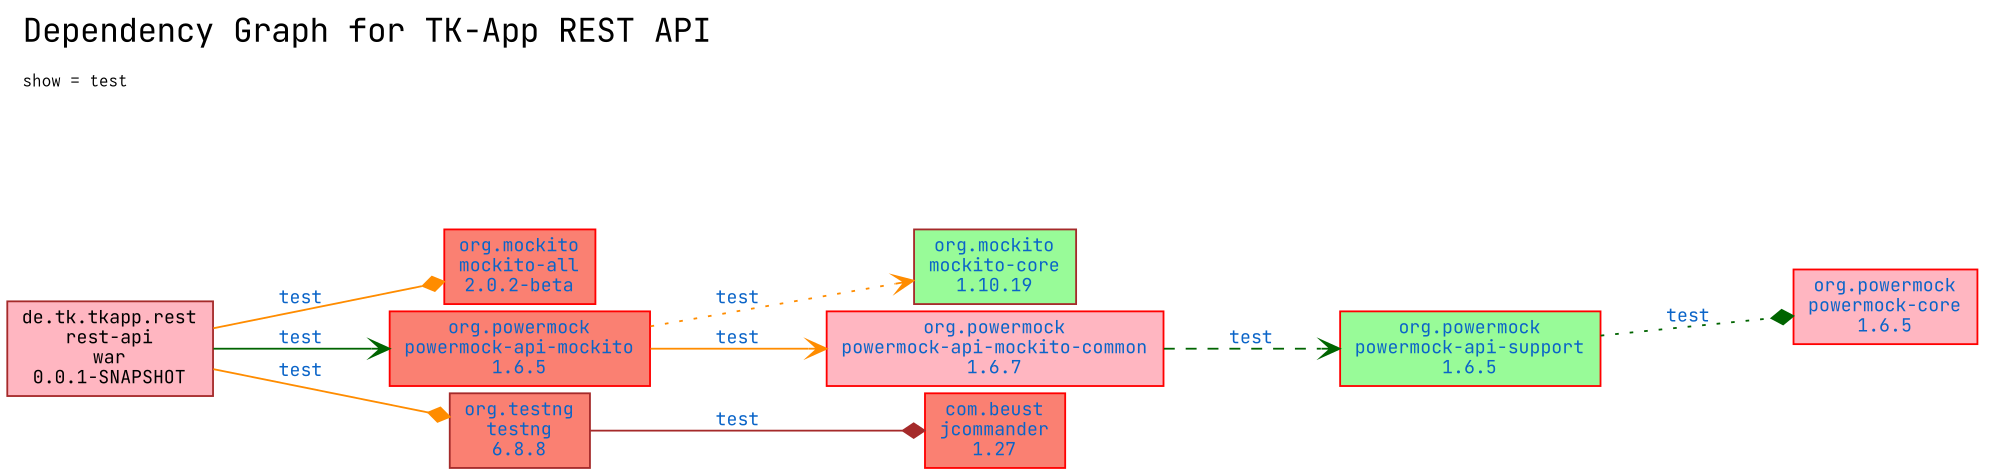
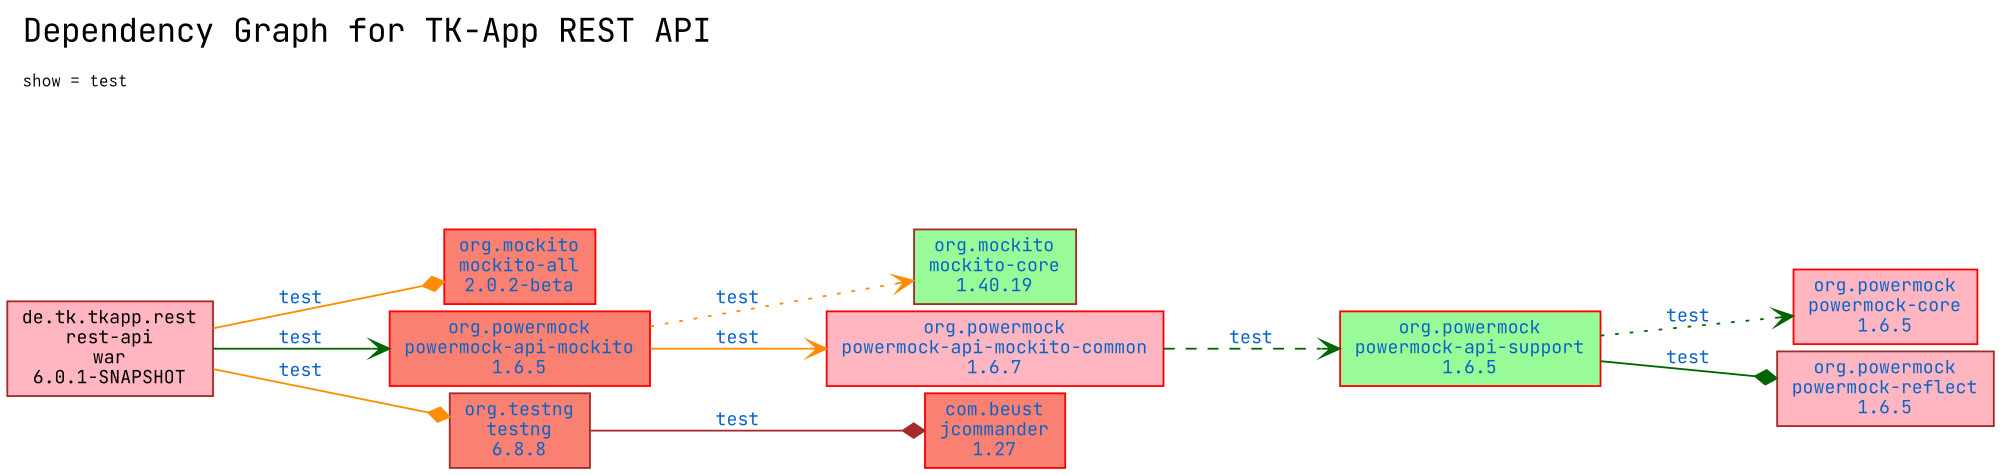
  digraph {
    fontname="JetBrains Mono"
    fontsize=18
    label=<<table border="0" cellpadding="0" cellspacing="0"><tr><td>Dependency Graph for TK-App REST API</td></tr><tr><td><font color="black" face="Courier" point-size="10"> </font></td></tr><tr><td align="LEFT"><font color="black" face="Courier" point-size="10">show = test</font></td></tr><tr><td><font color="black" face="Courier" point-size="10"> </font></td></tr></table>>
    labeljust=l
    labelloc=t
    nodesep=.05
    rankdir=LR
    ranksep=1
    node [color=red fillcolor=lightpink fontcolor="#0A64C8" fontname="JetBrains Mono" fontsize=10 shape=rectangle style="solid,filled"]
    edge [arrowhead=diamond color=darkorange fontcolor="#0A64C8" fontname="JetBrains Mono" fontsize=10 style=solid weight=1.0]
-   n1 [color=brown fontcolor=black label="de.tk.tkapp.rest\nrest-api\nwar\n0.0.1-SNAPSHOT"]
+   n1 [color=brown fontcolor=black label="de.tk.tkapp.rest\nrest-api\nwar\n6.0.1-SNAPSHOT"]
    n2 [fillcolor=salmon label="org.mockito\nmockito-all\n2.0.2-beta"]
    n3 [fillcolor=salmon label="org.powermock\npowermock-api-mockito\n1.6.5"]
    n4 [color=brown fillcolor=salmon label="org.testng\ntestng\n6.8.8"]
-   n5 [color=brown fillcolor=palegreen label="org.mockito\nmockito-core\n1.10.19"]
+   n5 [color=brown fillcolor=palegreen label="org.mockito\nmockito-core\n1.40.19"]
    n6 [label="org.powermock\npowermock-api-mockito-common\n1.6.7"]
    n7 [fillcolor=salmon label="com.beust\njcommander\n1.27"]
    n8 [fillcolor=palegreen label="org.powermock\npowermock-api-support\n1.6.5"]
    n9 [label="org.powermock\npowermock-core\n1.6.5"]
+   n10 [color=brown label="org.powermock\npowermock-reflect\n1.6.5"]
    n1 -> n2 [label=test]
    n1 -> n3 [arrowhead=vee color=darkgreen label=test]
    n1 -> n4 [label=test]
    n3 -> n5 [arrowhead=vee label=test style=dotted]
    n3 -> n6 [arrowhead=vee label=test]
    n4 -> n7 [color=brown label=test]
    n6 -> n8 [arrowhead=vee color=darkgreen label=test style=dashed]
-   n8 -> n9 [color=darkgreen label=test style=dotted]
+   n8 -> n9 [arrowhead=vee color=darkgreen label=test style=dotted]
+   n8 -> n10 [color=darkgreen label=test]
  }
